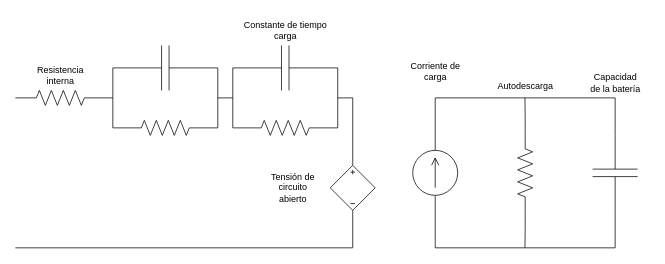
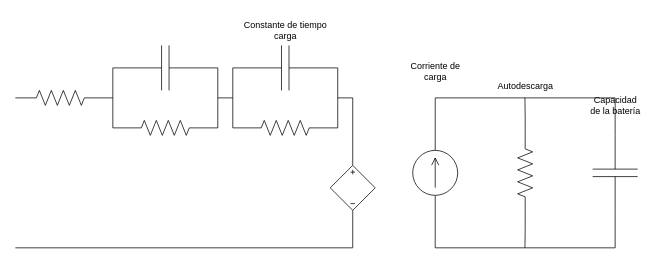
  <mxCell id="0" />
  <mxCell id="1" parent="0" />
  <mxCell id="2" style="edgeStyle=orthogonalEdgeStyle;rounded=0;orthogonalLoop=1;jettySize=auto;html=1;exitX=1;exitY=0.5;exitDx=0;exitDy=0;exitPerimeter=0;entryX=1;entryY=0.5;entryDx=0;entryDy=0;entryPerimeter=0;endArrow=none;endFill=0;" edge="1" parent="1" source="3" target="5"><mxGeometry relative="1" as="geometry" /></mxCell>
  <mxCell id="3" value="" style="pointerEvents=1;verticalLabelPosition=bottom;shadow=0;dashed=0;align=center;html=1;verticalAlign=top;shape=mxgraph.electrical.resistors.resistor_2;direction=west;" vertex="1" parent="1"><mxGeometry x="170" y="160" width="100" height="20" as="geometry" /></mxCell>
  <mxCell id="4" style="edgeStyle=orthogonalEdgeStyle;rounded=0;orthogonalLoop=1;jettySize=auto;html=1;exitX=0;exitY=0.5;exitDx=0;exitDy=0;exitPerimeter=0;entryX=0;entryY=0.5;entryDx=0;entryDy=0;entryPerimeter=0;endArrow=none;endFill=0;" edge="1" parent="1" source="5" target="3"><mxGeometry relative="1" as="geometry" /></mxCell>
  <mxCell id="5" value="" style="pointerEvents=1;verticalLabelPosition=bottom;shadow=0;dashed=0;align=center;html=1;verticalAlign=top;shape=mxgraph.electrical.capacitors.capacitor_1;direction=west;" vertex="1" parent="1"><mxGeometry x="170" y="60" width="100" height="60" as="geometry" /></mxCell>
  <mxCell id="6" style="edgeStyle=orthogonalEdgeStyle;rounded=0;orthogonalLoop=1;jettySize=auto;html=1;exitX=1;exitY=0.5;exitDx=0;exitDy=0;exitPerimeter=0;entryX=1;entryY=0.5;entryDx=0;entryDy=0;entryPerimeter=0;endArrow=none;endFill=0;" edge="1" parent="1" source="7" target="9"><mxGeometry relative="1" as="geometry" /></mxCell>
  <mxCell id="7" value="" style="pointerEvents=1;verticalLabelPosition=bottom;shadow=0;dashed=0;align=center;html=1;verticalAlign=top;shape=mxgraph.electrical.resistors.resistor_2;direction=west;" vertex="1" parent="1"><mxGeometry x="329.97" y="160" width="100" height="20" as="geometry" /></mxCell>
  <mxCell id="8" style="edgeStyle=orthogonalEdgeStyle;rounded=0;orthogonalLoop=1;jettySize=auto;html=1;exitX=0;exitY=0.5;exitDx=0;exitDy=0;exitPerimeter=0;entryX=0;entryY=0.5;entryDx=0;entryDy=0;entryPerimeter=0;endArrow=none;endFill=0;" edge="1" parent="1" source="9" target="7"><mxGeometry relative="1" as="geometry" /></mxCell>
  <mxCell id="9" value="" style="pointerEvents=1;verticalLabelPosition=bottom;shadow=0;dashed=0;align=center;html=1;verticalAlign=top;shape=mxgraph.electrical.capacitors.capacitor_1;direction=west;" vertex="1" parent="1"><mxGeometry x="329.97" y="60" width="100" height="60" as="geometry" /></mxCell>
  <mxCell id="10" style="edgeStyle=orthogonalEdgeStyle;rounded=0;orthogonalLoop=1;jettySize=auto;html=1;exitX=0;exitY=0.5;exitDx=0;exitDy=0;exitPerimeter=0;endArrow=none;endFill=0;" edge="1" parent="1" source="11"><mxGeometry relative="1" as="geometry"><mxPoint x="150" y="130.345" as="targetPoint" /></mxGeometry></mxCell>
  <mxCell id="11" value="" style="pointerEvents=1;verticalLabelPosition=bottom;shadow=0;dashed=0;align=center;html=1;verticalAlign=top;shape=mxgraph.electrical.resistors.resistor_2;direction=west;" vertex="1" parent="1"><mxGeometry x="30" y="120" width="100" height="20" as="geometry" /></mxCell>
  <mxCell id="12" style="edgeStyle=orthogonalEdgeStyle;rounded=0;orthogonalLoop=1;jettySize=auto;html=1;exitX=1;exitY=1;exitDx=0;exitDy=0;exitPerimeter=0;entryX=1;entryY=0.5;entryDx=0;entryDy=0;entryPerimeter=0;endArrow=none;endFill=0;" edge="1" parent="1" target="11"><mxGeometry relative="1" as="geometry"><mxPoint x="20" y="130" as="sourcePoint" /></mxGeometry></mxCell>
  <mxCell id="13" value="" style="endArrow=none;html=1;rounded=0;" edge="1" parent="1"><mxGeometry width="50" height="50" relative="1" as="geometry"><mxPoint x="290" y="130" as="sourcePoint" /><mxPoint x="310" y="130" as="targetPoint" /></mxGeometry></mxCell>
  <mxCell id="14" style="edgeStyle=orthogonalEdgeStyle;rounded=0;orthogonalLoop=1;jettySize=auto;html=1;exitX=0.5;exitY=0;exitDx=0;exitDy=0;exitPerimeter=0;endArrow=none;endFill=0;" edge="1" parent="1" source="16"><mxGeometry relative="1" as="geometry"><mxPoint x="450" y="130" as="targetPoint" /><Array as="points"><mxPoint x="470" y="130" /></Array></mxGeometry></mxCell>
  <mxCell id="15" style="edgeStyle=orthogonalEdgeStyle;rounded=0;orthogonalLoop=1;jettySize=auto;html=1;exitX=0.5;exitY=1;exitDx=0;exitDy=0;exitPerimeter=0;endArrow=none;endFill=0;" edge="1" parent="1" source="16"><mxGeometry relative="1" as="geometry"><mxPoint x="20" y="330" as="targetPoint" /><Array as="points"><mxPoint x="470" y="330" /></Array></mxGeometry></mxCell>
  <mxCell id="16" value="" style="pointerEvents=1;verticalLabelPosition=bottom;shadow=0;dashed=0;align=center;html=1;verticalAlign=top;shape=mxgraph.electrical.signal_sources.source;aspect=fixed;points=[[0.5,0,0],[1,0.5,0],[0.5,1,0],[0,0.5,0]];elSourceType=dependent;elSignalType=dc3;" vertex="1" parent="1"><mxGeometry x="440" y="220" width="60" height="60" as="geometry" /></mxCell>
  <mxCell id="17" style="edgeStyle=orthogonalEdgeStyle;rounded=0;orthogonalLoop=1;jettySize=auto;html=1;exitX=1;exitY=0.5;exitDx=0;exitDy=0;exitPerimeter=0;entryX=1;entryY=0.5;entryDx=0;entryDy=0;entryPerimeter=0;endArrow=none;endFill=0;" edge="1" parent="1" source="19" target="23"><mxGeometry relative="1" as="geometry"><Array as="points"><mxPoint x="580" y="130" /><mxPoint x="820" y="130" /></Array></mxGeometry></mxCell>
  <mxCell id="18" style="edgeStyle=orthogonalEdgeStyle;rounded=0;orthogonalLoop=1;jettySize=auto;html=1;exitX=0;exitY=0.5;exitDx=0;exitDy=0;exitPerimeter=0;entryX=0;entryY=0.5;entryDx=0;entryDy=0;entryPerimeter=0;endArrow=none;endFill=0;" edge="1" parent="1" source="19" target="23"><mxGeometry relative="1" as="geometry"><Array as="points"><mxPoint x="580" y="330" /><mxPoint x="820" y="330" /></Array></mxGeometry></mxCell>
  <mxCell id="19" value="" style="pointerEvents=1;verticalLabelPosition=bottom;shadow=0;dashed=0;align=center;html=1;verticalAlign=top;shape=mxgraph.electrical.signal_sources.source;aspect=fixed;points=[[0.5,0,0],[1,0.5,0],[0.5,1,0],[0,0.5,0]];elSignalType=dc1;direction=north;" vertex="1" parent="1"><mxGeometry x="550" y="200" width="60" height="60" as="geometry" /></mxCell>
  <mxCell id="20" style="edgeStyle=orthogonalEdgeStyle;rounded=0;orthogonalLoop=1;jettySize=auto;html=1;exitX=0;exitY=0.5;exitDx=0;exitDy=0;exitPerimeter=0;endArrow=none;endFill=0;" edge="1" parent="1" source="22"><mxGeometry relative="1" as="geometry"><mxPoint x="699.69" y="330" as="targetPoint" /></mxGeometry></mxCell>
  <mxCell id="21" style="edgeStyle=orthogonalEdgeStyle;rounded=0;orthogonalLoop=1;jettySize=auto;html=1;exitX=1;exitY=0.5;exitDx=0;exitDy=0;exitPerimeter=0;endArrow=none;endFill=0;" edge="1" parent="1" source="22"><mxGeometry relative="1" as="geometry"><mxPoint x="699.69" y="130" as="targetPoint" /></mxGeometry></mxCell>
  <mxCell id="22" value="" style="pointerEvents=1;verticalLabelPosition=bottom;shadow=0;dashed=0;align=center;html=1;verticalAlign=top;shape=mxgraph.electrical.resistors.resistor_2;direction=north;" vertex="1" parent="1"><mxGeometry x="690" y="180" width="20" height="100" as="geometry" /></mxCell>
  <mxCell id="23" value="" style="pointerEvents=1;verticalLabelPosition=bottom;shadow=0;dashed=0;align=center;html=1;verticalAlign=top;shape=mxgraph.electrical.capacitors.capacitor_1;direction=north;" vertex="1" parent="1"><mxGeometry x="790" y="180" width="60" height="100" as="geometry" /></mxCell>
- <mxCell id="24" value="Resistencia&lt;br&gt;interna" style="text;html=1;align=center;verticalAlign=middle;resizable=0;points=[];autosize=1;strokeColor=none;fillColor=none;" vertex="1" parent="1"><mxGeometry x="35" y="80" width="90" height="40" as="geometry" /></mxCell>
  <mxCell id="25" value="Constante de tiempo&lt;br&gt;carga" style="text;html=1;align=center;verticalAlign=middle;resizable=0;points=[];autosize=1;strokeColor=none;fillColor=none;" vertex="1" parent="1"><mxGeometry x="314.97" y="20" width="130" height="40" as="geometry" /></mxCell>
- <mxCell id="26" value="Tensión de&lt;br&gt;circuito&lt;br&gt;abierto" style="text;html=1;align=center;verticalAlign=middle;resizable=0;points=[];autosize=1;strokeColor=none;fillColor=none;" vertex="1" parent="1"><mxGeometry x="349.97" y="220" width="80" height="60" as="geometry" /></mxCell>
- <mxCell id="27" value="Capacidad&lt;br&gt;de la batería" style="text;html=1;align=center;verticalAlign=middle;resizable=0;points=[];autosize=1;strokeColor=none;fillColor=none;" vertex="1" parent="1"><mxGeometry x="775" y="90" width="90" height="40" as="geometry" /></mxCell>
+ <mxCell id="27" value="Capacidad&lt;br&gt;de la batería" style="text;html=1;align=center;verticalAlign=middle;resizable=0;points=[];autosize=1;strokeColor=none;fillColor=none;" vertex="1" parent="1"><mxGeometry x="775" y="120" width="90" height="40" as="geometry" /></mxCell>
  <mxCell id="28" value="Autodescarga" style="text;html=1;align=center;verticalAlign=middle;resizable=0;points=[];autosize=1;strokeColor=none;fillColor=none;" vertex="1" parent="1"><mxGeometry x="650" y="100" width="100" height="30" as="geometry" /></mxCell>
  <mxCell id="29" value="Corriente de&lt;br&gt;carga" style="text;html=1;align=center;verticalAlign=middle;resizable=0;points=[];autosize=1;strokeColor=none;fillColor=none;" vertex="1" parent="1"><mxGeometry x="535" y="75" width="90" height="40" as="geometry" /></mxCell>
